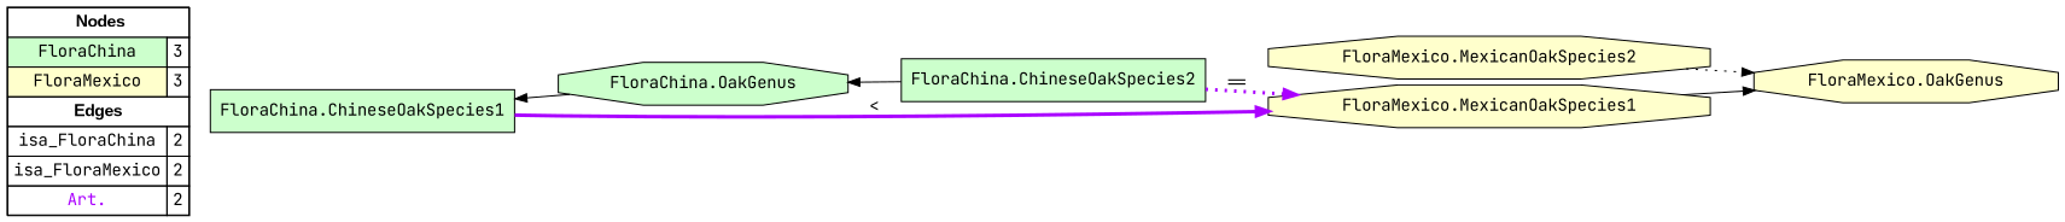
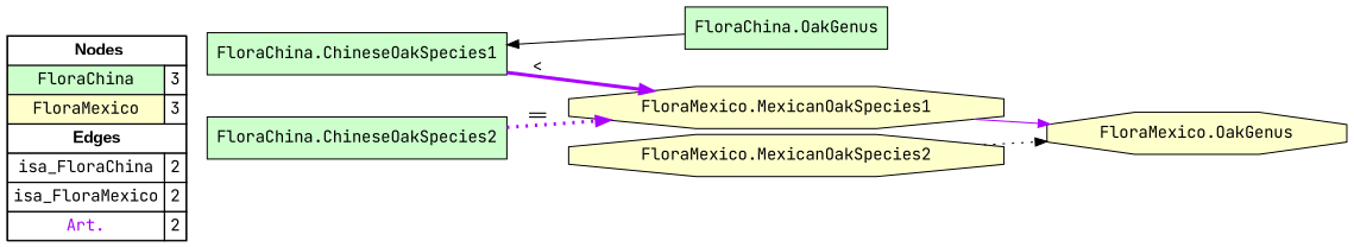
  digraph {
    fontname="JetBrains Mono"
    rankdir=LR
    node [fillcolor="#CCFFCC" fontname="JetBrains Mono" shape=box style=filled]
    edge [color="#000000" constraint=true fontname="JetBrains Mono" penwidth=1 style=solid]
    n1 [fillcolor=white label=<   <TABLE BORDER="0" CELLBORDER="1" CELLSPACING="0" CELLPADDING="4">  <TR> <TD COLSPAN="2"><font face="Arial Black"> Nodes</font></TD> </TR>  <TR>   <TD bgcolor="#CCFFCC">FloraChina</TD>   <TD>3</TD>   </TR>  <TR>   <TD bgcolor="#FFFFCC">FloraMexico</TD>   <TD>3</TD>   </TR>  <TR> <TD COLSPAN="2"><font face = "Arial Black"> Edges </font></TD> </TR>  <TR>   <TD><font color ="#000000">isa_FloraChina</font></TD>   <TD>2</TD>   </TR>  <TR>   <TD><font color ="#000000">isa_FloraMexico</font></TD>   <TD>2</TD>   </TR>  <TR>   <TD><font color ="#AA00FF">Art.</font></TD>   <TD>2</TD>   </TR>  </TABLE>   > margin=0]
-   "FloraChina.OakGenus" [shape=octagon]
+   "FloraChina.OakGenus"
    "FloraChina.ChineseOakSpecies2"
    "FloraChina.ChineseOakSpecies1"
    "FloraMexico.MexicanOakSpecies1" [fillcolor="#FFFFCC" shape=octagon]
    "FloraMexico.OakGenus" [fillcolor="#FFFFCC" shape=octagon]
    "FloraMexico.MexicanOakSpecies2" [fillcolor="#FFFFCC" shape=octagon]
    subgraph sub_1 {
      rank=source
      n1
    }
-   "FloraChina.OakGenus" -> "FloraChina.ChineseOakSpecies2" [dir=back]
    "FloraChina.ChineseOakSpecies2" -> "FloraMexico.MexicanOakSpecies1" [color="#AA00FF" label="==" penwidth=3 style=dotted]
    "FloraChina.ChineseOakSpecies1" -> "FloraChina.OakGenus" [dir=back]
    "FloraChina.ChineseOakSpecies1" -> "FloraMexico.MexicanOakSpecies1" [color="#AA00FF" label="<" penwidth=3]
-   "FloraMexico.MexicanOakSpecies1" -> "FloraMexico.OakGenus"
+   "FloraMexico.MexicanOakSpecies1" -> "FloraMexico.OakGenus" [color="#AA00FF"]
    "FloraMexico.MexicanOakSpecies2" -> "FloraMexico.OakGenus" [style=dotted]
  }
